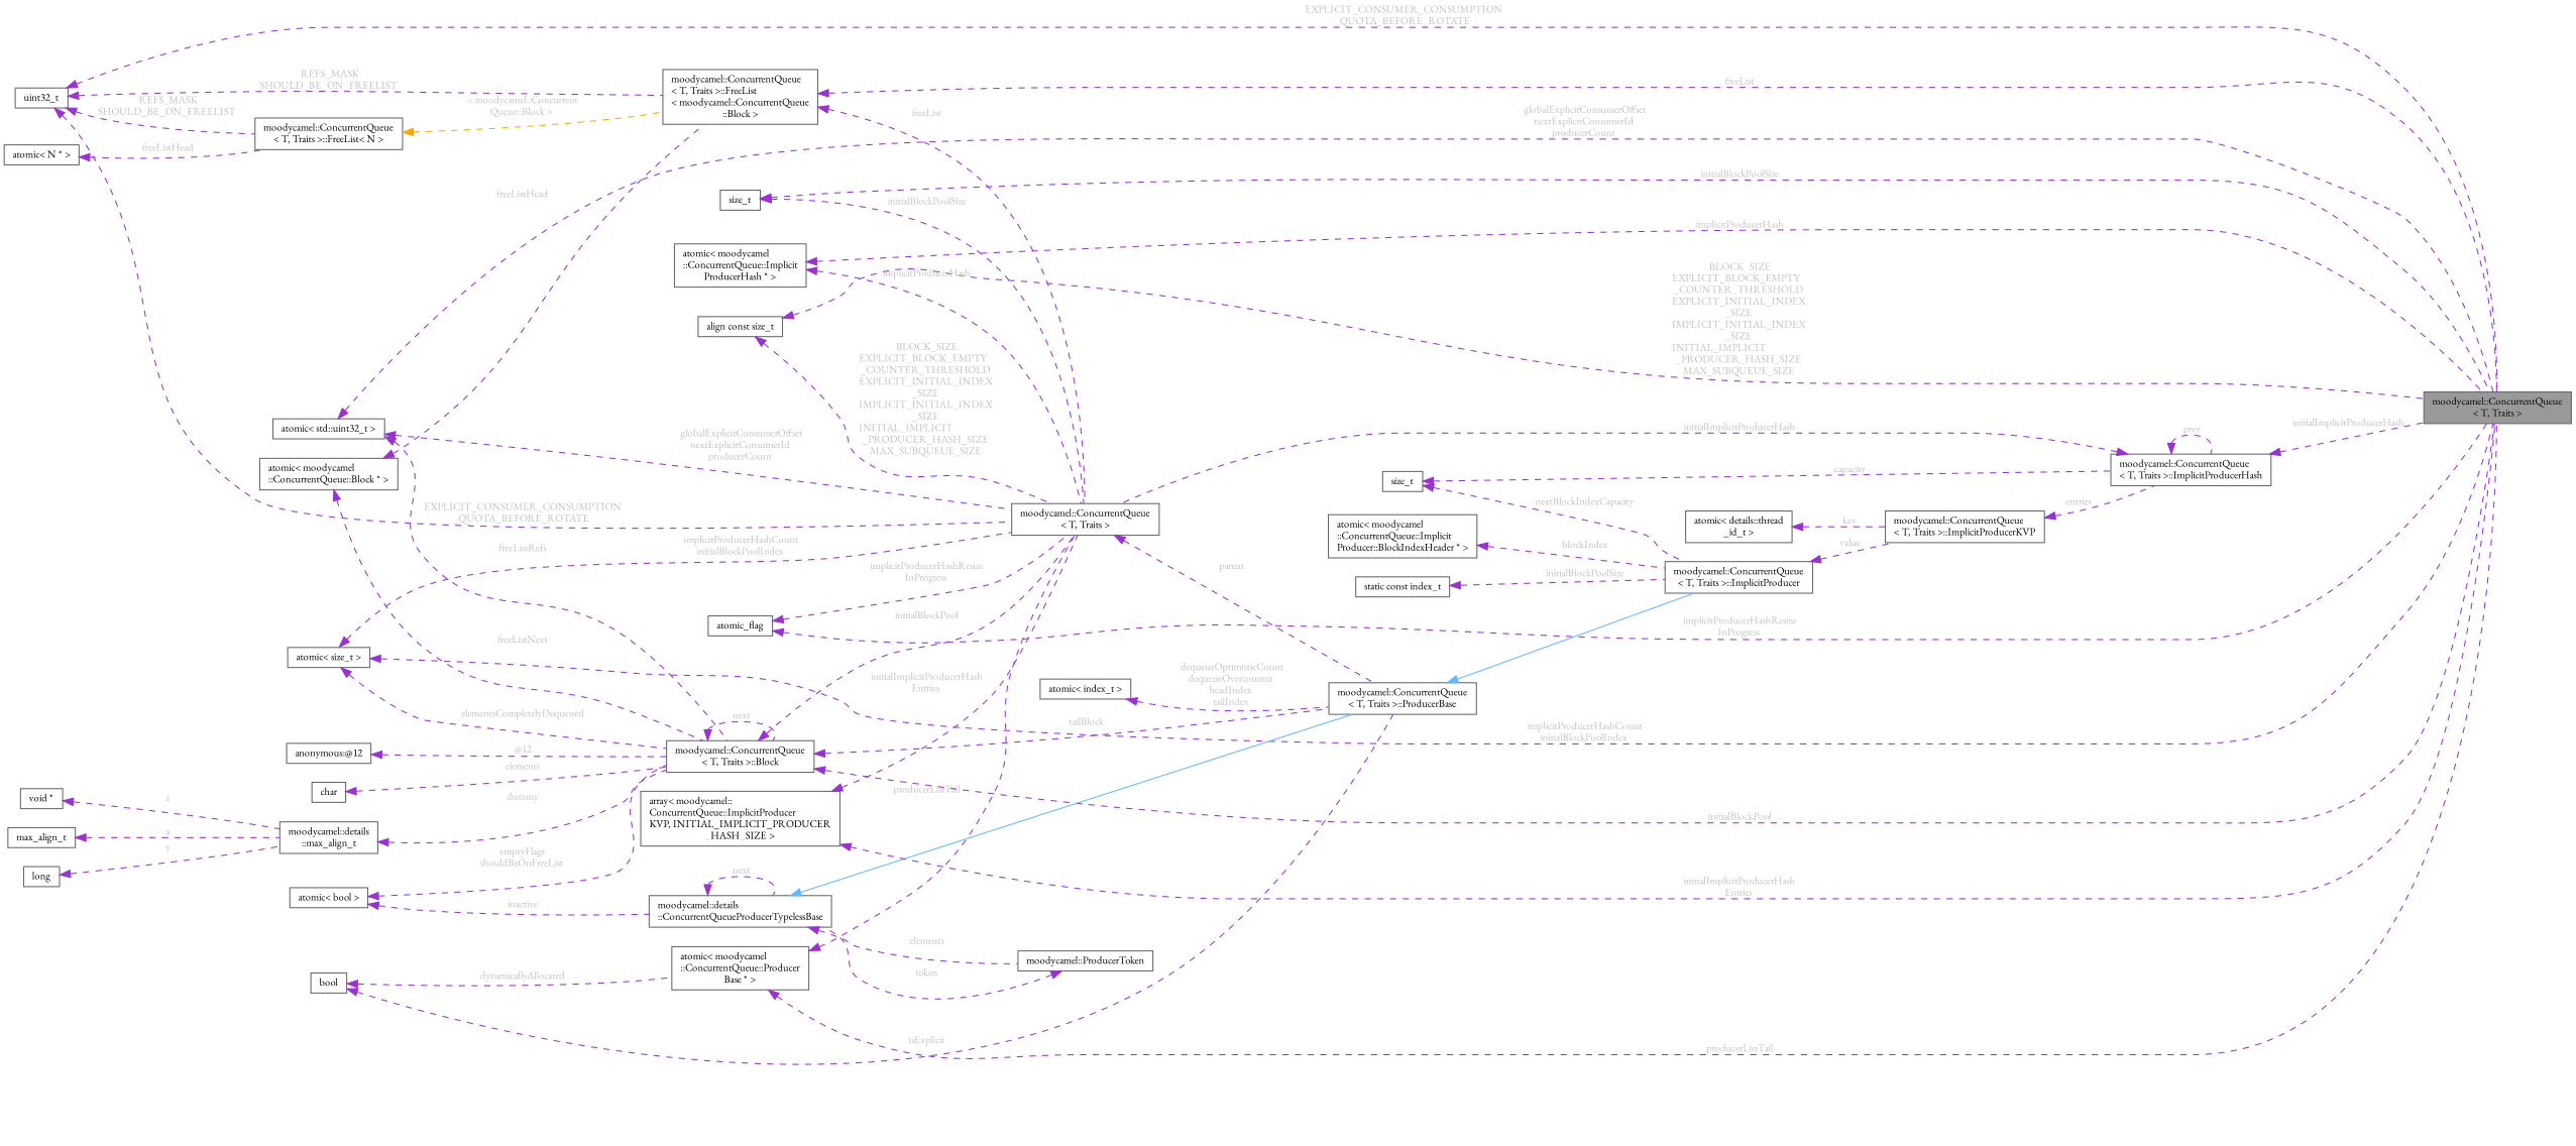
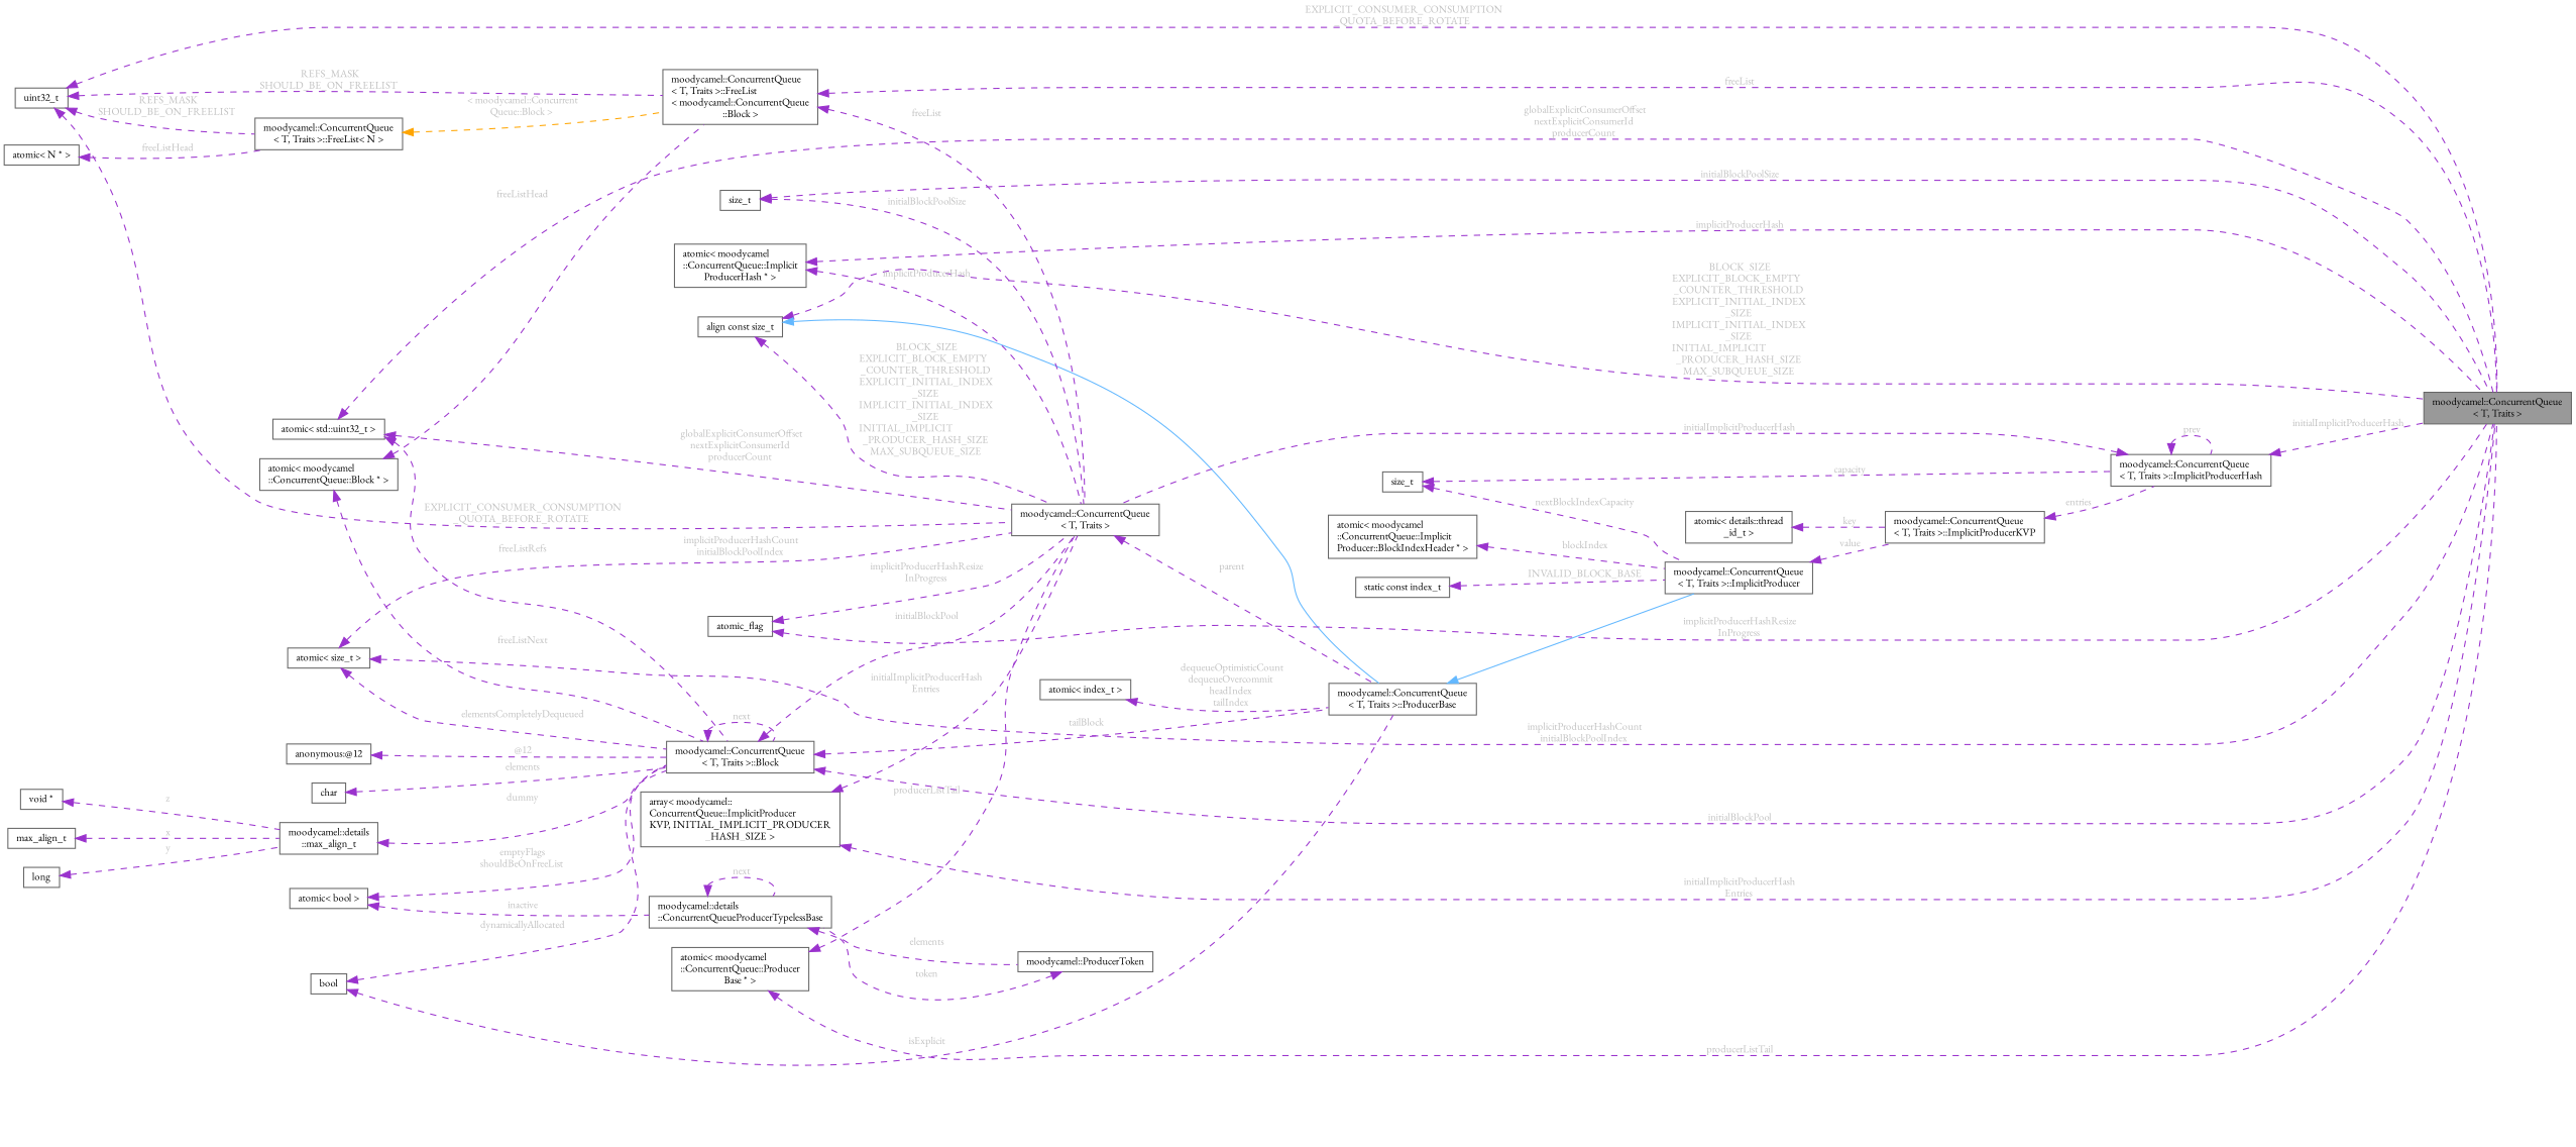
  digraph {
    fontname="EB Garamond"
    rankdir=LR
    node [color=gray40 fillcolor=white fontname="EB Garamond" fontsize=10 shape=box style=filled]
    edge [color=darkorchid3 dir=back fontcolor=grey fontname="EB Garamond" fontsize=10 labelfontname=Helvetica labelfontsize=10 style=dashed]
    n1 [fillcolor=grey60 fontcolor=black height=0.2 label="moodycamel::ConcurrentQueue\l\< T, Traits \>" width=0.4]
    n2 [height=0.2 label="align const size_t" width=0.4]
    n3 [height=0.2 label="moodycamel::ConcurrentQueue\l\< T, Traits \>" width=0.4]
    n4 [height=0.2 label="moodycamel::ConcurrentQueue\l\< T, Traits \>::ProducerBase" width=0.4]
    n5 [height=0.2 label=uint32_t width=0.4]
    n6 [height=0.2 label="moodycamel::ConcurrentQueue\l\< T, Traits \>::FreeList\l\< moodycamel::ConcurrentQueue\l::Block \>" width=0.4]
    n7 [height=0.2 label="moodycamel::ConcurrentQueue\l\< T, Traits \>::FreeList\< N \>" width=0.4]
    n8 [height=0.2 label="atomic\< moodycamel\l::ConcurrentQueue::Producer\lBase * \>" width=0.4]
    n9 [height=0.2 label="atomic\< std::uint32_t \>" width=0.4]
    n10 [height=0.2 label="moodycamel::ConcurrentQueue\l\< T, Traits \>::Block" width=0.4]
    n11 [height=0.2 label="atomic\< size_t \>" width=0.4]
    n12 [height=0.2 label="moodycamel::ConcurrentQueue\l\< T, Traits \>::ImplicitProducer" width=0.4]
    n13 [height=0.2 label=char width=0.4]
    n14 [height=0.2 label="moodycamel::details\l::max_align_t" width=0.4]
    n15 [height=0.2 label=max_align_t width=0.4]
    n16 [height=0.2 label=long width=0.4]
    n17 [height=0.2 label="void *" width=0.4]
    n18 [height=0.2 label="anonymous:@12" width=0.4]
    n19 [height=0.2 label="atomic\< bool \>" width=0.4]
    n20 [height=0.2 label="moodycamel::details\l::ConcurrentQueueProducerTypelessBase" width=0.4]
    n21 [height=0.2 label="moodycamel::ProducerToken" width=0.4]
    n22 [height=0.2 label="atomic\< moodycamel\l::ConcurrentQueue::Block * \>" width=0.4]
    n23 [height=0.2 label=bool width=0.4]
    n24 [height=0.2 label=size_t width=0.4]
    n25 [height=0.2 label="atomic\< N * \>" width=0.4]
    n26 [height=0.2 label="atomic\< moodycamel\l::ConcurrentQueue::Implicit\lProducerHash * \>" width=0.4]
    n27 [height=0.2 label="moodycamel::ConcurrentQueue\l\< T, Traits \>::ImplicitProducerHash" width=0.4]
    n28 [height=0.2 label=size_t width=0.4]
    n29 [height=0.2 label="moodycamel::ConcurrentQueue\l\< T, Traits \>::ImplicitProducerKVP" width=0.4]
    n30 [height=0.2 label="atomic\< details::thread\l_id_t \>" width=0.4]
    n31 [height=0.2 label="atomic\< index_t \>" width=0.4]
    n32 [height=0.2 label="array\< moodycamel::\lConcurrentQueue::ImplicitProducer\lKVP, INITIAL_IMPLICIT_PRODUCER\l_HASH_SIZE \>" width=0.4]
    n33 [height=0.2 label=atomic_flag width=0.4]
    n34 [height=0.2 label="static const index_t" width=0.4]
    n35 [height=0.2 label="atomic\< moodycamel\l::ConcurrentQueue::Implicit\lProducer::BlockIndexHeader * \>" width=0.4]
    n2 -> n1 [label=" BLOCK_SIZE\nEXPLICIT_BLOCK_EMPTY\l_COUNTER_THRESHOLD\nEXPLICIT_INITIAL_INDEX\l_SIZE\nIMPLICIT_INITIAL_INDEX\l_SIZE\nINITIAL_IMPLICIT\l_PRODUCER_HASH_SIZE\nMAX_SUBQUEUE_SIZE"]
    n2 -> n3 [label=" BLOCK_SIZE\nEXPLICIT_BLOCK_EMPTY\l_COUNTER_THRESHOLD\nEXPLICIT_INITIAL_INDEX\l_SIZE\nIMPLICIT_INITIAL_INDEX\l_SIZE\nINITIAL_IMPLICIT\l_PRODUCER_HASH_SIZE\nMAX_SUBQUEUE_SIZE"]
    n3 -> n4 [label=" parent"]
    n4 -> n12 [color=steelblue1 style=solid fontcolor=""]
    n5 -> n1 [label=" EXPLICIT_CONSUMER_CONSUMPTION\l_QUOTA_BEFORE_ROTATE"]
    n5 -> n3 [label=" EXPLICIT_CONSUMER_CONSUMPTION\l_QUOTA_BEFORE_ROTATE"]
    n5 -> n6 [label=" REFS_MASK\nSHOULD_BE_ON_FREELIST"]
    n5 -> n7 [label=" REFS_MASK\nSHOULD_BE_ON_FREELIST"]
    n6 -> n1 [label=" freeList"]
    n6 -> n3 [label=" freeList"]
    n7 -> n6 [color=orange label=" \< moodycamel::Concurrent\lQueue::Block \>"]
    n8 -> n1 [label=" producerListTail"]
    n8 -> n3 [label=" producerListTail"]
    n9 -> n1 [label=" globalExplicitConsumerOffset\nnextExplicitConsumerId\nproducerCount"]
    n9 -> n3 [label=" globalExplicitConsumerOffset\nnextExplicitConsumerId\nproducerCount"]
    n9 -> n10 [label=" freeListRefs"]
    n10 -> n1 [label=" initialBlockPool"]
    n10 -> n3 [label=" initialBlockPool"]
    n10 -> n4 [label=" tailBlock"]
    n10 -> n10 [label=" next"]
    n11 -> n1 [label=" implicitProducerHashCount\ninitialBlockPoolIndex"]
    n11 -> n3 [label=" implicitProducerHashCount\ninitialBlockPoolIndex"]
    n11 -> n10 [label=" elementsCompletelyDequeued"]
    n12 -> n29 [label=" value"]
    n13 -> n10 [label=" elements"]
    n14 -> n10 [label=" dummy"]
    n15 -> n14 [label=" x"]
    n16 -> n14 [label=" y"]
    n17 -> n14 [label=" z"]
    n18 -> n10 [label=" @12"]
    n19 -> n10 [label=" emptyFlags\nshouldBeOnFreeList"]
    n19 -> n20 [label=" inactive"]
-   n20 -> n4 [color=steelblue1 style=solid fontcolor=""]
+   n2 -> n4 [color=steelblue1 style=solid fontcolor=""]
    n20 -> n20 [label=" next"]
    n20 -> n21 [label=" elements"]
    n21 -> n20 [label=" token"]
    n22 -> n6 [label=" freeListHead"]
    n22 -> n10 [label=" freeListNext"]
    n23 -> n4 [label=" isExplicit"]
-   n23 -> n8 [label=" dynamicallyAllocated"]
+   n23 -> n10 [label=" dynamicallyAllocated"]
    n24 -> n1 [label=" initialBlockPoolSize"]
    n24 -> n3 [label=" initialBlockPoolSize"]
    n25 -> n7 [label=" freeListHead"]
    n26 -> n1 [label=" implicitProducerHash"]
    n26 -> n3 [label=" implicitProducerHash"]
    n27 -> n1 [label=" initialImplicitProducerHash"]
    n27 -> n3 [label=" initialImplicitProducerHash"]
    n27 -> n27 [label=" prev"]
    n28 -> n12 [label=" nextBlockIndexCapacity"]
    n28 -> n27 [label=" capacity"]
    n29 -> n27 [label=" entries"]
    n30 -> n29 [label=" key"]
    n31 -> n4 [label=" dequeueOptimisticCount\ndequeueOvercommit\nheadIndex\ntailIndex"]
    n32 -> n1 [label=" initialImplicitProducerHash\lEntries"]
    n32 -> n3 [label=" initialImplicitProducerHash\lEntries"]
    n33 -> n1 [label=" implicitProducerHashResize\lInProgress"]
    n33 -> n3 [label=" implicitProducerHashResize\lInProgress"]
-   n34 -> n12 [label=" initialBlockPoolSize"]
+   n34 -> n12 [label=" INVALID_BLOCK_BASE"]
    n35 -> n12 [label=" blockIndex"]
  }
